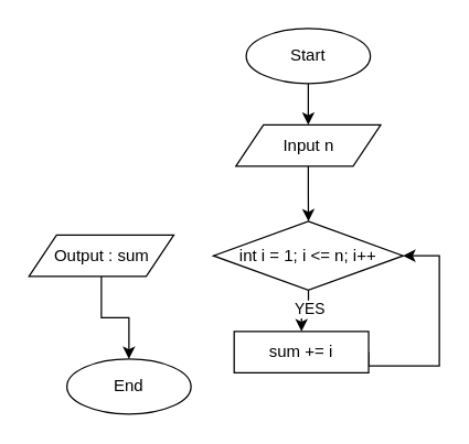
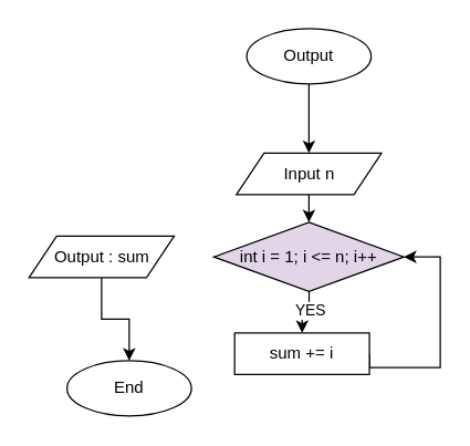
  <mxCell id="0" />
  <mxCell id="1" parent="0" />
  <mxCell id="2" value="" style="edgeStyle=orthogonalEdgeStyle;rounded=0;orthogonalLoop=1;jettySize=auto;html=1;" edge="1" parent="1" source="3" target="6"><mxGeometry relative="1" as="geometry" /></mxCell>
- <mxCell id="3" value="Start" style="ellipse;whiteSpace=wrap;html=1;" vertex="1" parent="1"><mxGeometry x="178" y="20" width="90" height="40" as="geometry" /></mxCell>
+ <mxCell id="3" value="Output" style="ellipse;whiteSpace=wrap;html=1;" vertex="1" parent="1"><mxGeometry x="178" y="20" width="90" height="40" as="geometry" /></mxCell>
  <mxCell id="4" value="End" style="ellipse;whiteSpace=wrap;html=1;" vertex="1" parent="1"><mxGeometry x="48" y="260" width="90" height="40" as="geometry" /></mxCell>
  <mxCell id="5" value="" style="edgeStyle=orthogonalEdgeStyle;rounded=0;orthogonalLoop=1;jettySize=auto;html=1;" edge="1" parent="1" source="6" target="9"><mxGeometry relative="1" as="geometry" /></mxCell>
- <mxCell id="6" value="Input n" style="shape=parallelogram;perimeter=parallelogramPerimeter;whiteSpace=wrap;html=1;fixedSize=1;" vertex="1" parent="1"><mxGeometry x="170.5" y="90" width="105" height="30" as="geometry" /></mxCell>
+ <mxCell id="6" value="Input n" style="shape=parallelogram;perimeter=parallelogramPerimeter;whiteSpace=wrap;html=1;fixedSize=1;" vertex="1" parent="1"><mxGeometry x="170.5" y="110" width="105" height="30" as="geometry" /></mxCell>
  <mxCell id="7" value="" style="edgeStyle=orthogonalEdgeStyle;rounded=0;orthogonalLoop=1;jettySize=auto;html=1;" edge="1" parent="1" source="9" target="11"><mxGeometry relative="1" as="geometry" /></mxCell>
  <mxCell id="8" value="YES" style="edgeLabel;html=1;align=center;verticalAlign=middle;resizable=0;points=[];" vertex="1" connectable="0" parent="7"><mxGeometry x="-0.213" relative="1" as="geometry"><mxPoint as="offset" /></mxGeometry></mxCell>
- <mxCell id="9" value="int i = 1; i &amp;lt;= n; i++" style="rhombus;whiteSpace=wrap;html=1;" vertex="1" parent="1"><mxGeometry x="154.25" y="160" width="137.5" height="50" as="geometry" /></mxCell>
+ <mxCell id="9" value="int i = 1; i &amp;lt;= n; i++" style="rhombus;whiteSpace=wrap;html=1;fillColor=#e1d5e7;" vertex="1" parent="1"><mxGeometry x="154.25" y="160" width="137.5" height="50" as="geometry" /></mxCell>
  <mxCell id="10" style="edgeStyle=orthogonalEdgeStyle;rounded=0;orthogonalLoop=1;jettySize=auto;html=1;exitX=1;exitY=0.5;exitDx=0;exitDy=0;entryX=1;entryY=0.5;entryDx=0;entryDy=0;" edge="1" parent="1" source="11" target="9"><mxGeometry relative="1" as="geometry"><Array as="points"><mxPoint x="318" y="265" /><mxPoint x="318" y="185" /></Array></mxGeometry></mxCell>
  <mxCell id="11" value="sum += i" style="rounded=0;whiteSpace=wrap;html=1;" vertex="1" parent="1"><mxGeometry x="169.25" y="240" width="97.5" height="30" as="geometry" /></mxCell>
  <mxCell id="12" value="" style="edgeStyle=orthogonalEdgeStyle;rounded=0;orthogonalLoop=1;jettySize=auto;html=1;" edge="1" parent="1" source="13" target="4"><mxGeometry relative="1" as="geometry" /></mxCell>
  <mxCell id="13" value="Output : sum" style="shape=parallelogram;perimeter=parallelogramPerimeter;whiteSpace=wrap;html=1;fixedSize=1;" vertex="1" parent="1"><mxGeometry x="20.5" y="170" width="105" height="30" as="geometry" /></mxCell>
